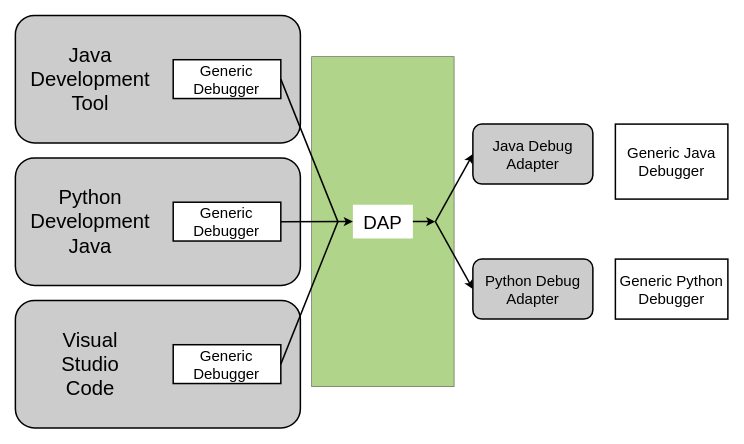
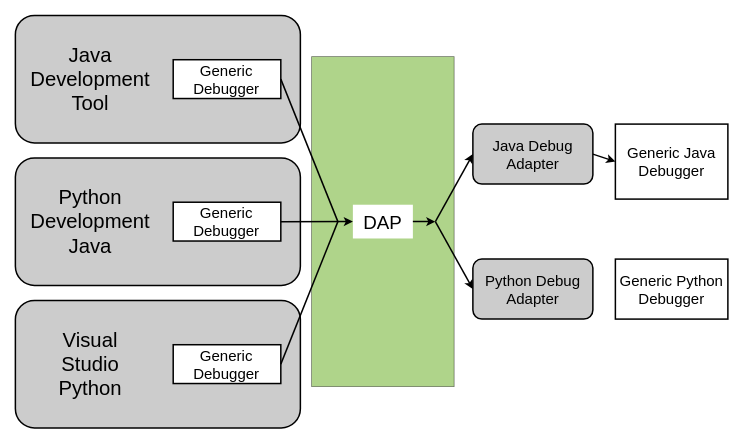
  <mxCell id="0" />
  <mxCell id="1" parent="0" />
  <mxCell id="2" value="" style="rounded=0;whiteSpace=wrap;html=1;fillColor=#60A917;opacity=50;" vertex="1" parent="1"><mxGeometry x="415" y="75" width="190" height="440" as="geometry" /></mxCell>
  <mxCell id="3" value="" style="group" parent="1" vertex="1" connectable="0"><mxGeometry x="20" y="210" width="380" height="170" as="geometry" /></mxCell>
  <mxCell id="4" value="" style="rounded=1;whiteSpace=wrap;html=1;strokeColor=#000000;fillColor=#CCCCCC;fontColor=#000000;strokeWidth=2;fontSize=17;align=left;" parent="3" vertex="1"><mxGeometry width="380" height="170" as="geometry" /></mxCell>
  <mxCell id="5" value="&lt;font style=&quot;font-size: 27px;&quot; color=&quot;#000000&quot;&gt;Python Development Java&lt;/font&gt;" style="text;html=1;strokeColor=none;fillColor=none;align=center;verticalAlign=middle;whiteSpace=wrap;rounded=0;" parent="3" vertex="1"><mxGeometry x="38.261" y="33.261" width="124.349" height="103.478" as="geometry" /></mxCell>
  <mxCell id="6" value="&lt;span style=&quot;font-size: 20px;&quot;&gt;Generic Debugger&lt;/span&gt;" style="rounded=0;whiteSpace=wrap;html=1;strokeColor=#000000;fillColor=#FFFFFF;strokeWidth=2;fontColor=#000000;" parent="3" vertex="1"><mxGeometry x="210.436" y="59.13" width="143.479" height="51.739" as="geometry" /></mxCell>
  <mxCell id="7" value="&lt;font style=&quot;font-size: 20px;&quot;&gt;Generic Java Debugger&lt;/font&gt;" style="rounded=0;whiteSpace=wrap;html=1;strokeColor=#000000;fillColor=#FFFFFF;strokeWidth=2;fontColor=#000000;" parent="1" vertex="1"><mxGeometry x="820" y="164.96" width="150" height="100" as="geometry" /></mxCell>
  <mxCell id="8" value="&lt;font style=&quot;font-size: 20px;&quot;&gt;Generic Python Debugger&lt;br&gt;&lt;/font&gt;" style="rounded=0;whiteSpace=wrap;html=1;strokeColor=#000000;fillColor=#FFFFFF;strokeWidth=2;fontColor=#000000;" parent="1" vertex="1"><mxGeometry x="820" y="344.96" width="150" height="80" as="geometry" /></mxCell>
  <mxCell id="9" value="" style="group" parent="1" vertex="1" connectable="0"><mxGeometry x="20" y="20" width="380" height="170" as="geometry" /></mxCell>
  <mxCell id="10" value="" style="rounded=1;whiteSpace=wrap;html=1;strokeColor=#000000;fillColor=#CCCCCC;fontColor=#000000;strokeWidth=2;fontSize=17;align=left;" parent="9" vertex="1"><mxGeometry width="380" height="170" as="geometry" /></mxCell>
  <mxCell id="11" value="&lt;font style=&quot;font-size: 27px;&quot; color=&quot;#000000&quot;&gt;Java Development Tool&lt;/font&gt;" style="text;html=1;strokeColor=none;fillColor=none;align=center;verticalAlign=middle;whiteSpace=wrap;rounded=0;" parent="9" vertex="1"><mxGeometry x="38.261" y="33.261" width="124.349" height="103.478" as="geometry" /></mxCell>
  <mxCell id="12" value="&lt;font style=&quot;font-size: 20px;&quot;&gt;Generic Debugger&lt;/font&gt;" style="rounded=0;whiteSpace=wrap;html=1;strokeColor=#000000;fillColor=#FFFFFF;strokeWidth=2;fontColor=#000000;" parent="9" vertex="1"><mxGeometry x="210.436" y="59.13" width="143.479" height="51.739" as="geometry" /></mxCell>
  <mxCell id="13" value="" style="group" vertex="1" connectable="0" parent="1"><mxGeometry x="20" y="400" width="380" height="170" as="geometry" /></mxCell>
  <mxCell id="14" value="" style="rounded=1;whiteSpace=wrap;html=1;strokeColor=#000000;fillColor=#CCCCCC;fontColor=#000000;strokeWidth=2;fontSize=17;align=left;" parent="13" vertex="1"><mxGeometry width="380" height="170" as="geometry" /></mxCell>
- <mxCell id="15" value="&lt;font style=&quot;font-size: 27px;&quot; color=&quot;#000000&quot;&gt;Visual Studio Code&lt;/font&gt;" style="text;html=1;strokeColor=none;fillColor=none;align=center;verticalAlign=middle;whiteSpace=wrap;rounded=0;" parent="13" vertex="1"><mxGeometry x="38.261" y="33.261" width="124.349" height="103.478" as="geometry" /></mxCell>
+ <mxCell id="15" value="&lt;font style=&quot;font-size: 27px;&quot; color=&quot;#000000&quot;&gt;Visual Studio Python&lt;/font&gt;" style="text;html=1;strokeColor=none;fillColor=none;align=center;verticalAlign=middle;whiteSpace=wrap;rounded=0;" parent="13" vertex="1"><mxGeometry x="38.261" y="33.261" width="124.349" height="103.478" as="geometry" /></mxCell>
  <mxCell id="16" value="&lt;font style=&quot;font-size: 20px;&quot;&gt;Generic Debugger&lt;/font&gt;" style="rounded=0;whiteSpace=wrap;html=1;strokeColor=#000000;fillColor=#FFFFFF;strokeWidth=2;fontColor=#000000;" parent="13" vertex="1"><mxGeometry x="210.436" y="59.13" width="143.479" height="51.739" as="geometry" /></mxCell>
  <mxCell id="17" value="&lt;font style=&quot;font-size: 25px;&quot; color=&quot;#000000&quot;&gt;&lt;span style=&quot;font-weight: normal;&quot;&gt;DAP&lt;/span&gt;&lt;/font&gt;" style="text;html=1;strokeColor=none;fillColor=#FFFFFF;align=center;verticalAlign=middle;whiteSpace=wrap;rounded=0;fontStyle=1;fillStyle=solid;" vertex="1" parent="1"><mxGeometry x="470" y="272.47" width="80" height="45" as="geometry" /></mxCell>
  <mxCell id="18" style="edgeStyle=none;html=1;exitX=1;exitY=0.5;exitDx=0;exitDy=0;fontColor=#000000;strokeColor=#000000;strokeWidth=2;endArrow=none;endFill=0;" edge="1" parent="1" source="12"><mxGeometry relative="1" as="geometry"><mxPoint x="450" y="295" as="targetPoint" /></mxGeometry></mxCell>
  <mxCell id="19" style="edgeStyle=none;html=1;exitX=1;exitY=0.5;exitDx=0;exitDy=0;entryX=0;entryY=0.5;entryDx=0;entryDy=0;fontColor=#000000;strokeColor=#000000;strokeWidth=2;" edge="1" parent="1" source="6" target="17"><mxGeometry relative="1" as="geometry" /></mxCell>
  <mxCell id="20" style="edgeStyle=none;html=1;exitX=1;exitY=0.5;exitDx=0;exitDy=0;fontColor=#000000;strokeColor=#000000;strokeWidth=2;endArrow=none;endFill=0;" edge="1" parent="1" source="16"><mxGeometry relative="1" as="geometry"><mxPoint x="450" y="295" as="targetPoint" /></mxGeometry></mxCell>
+ <mxCell id="21" style="edgeStyle=none;html=1;exitX=1;exitY=0.5;exitDx=0;exitDy=0;entryX=0;entryY=0.5;entryDx=0;entryDy=0;strokeWidth=2;strokeColor=#000000;" edge="1" parent="1" source="22" target="7"><mxGeometry relative="1" as="geometry" /></mxCell>
  <mxCell id="22" value="&lt;font style=&quot;font-size: 20px;&quot; color=&quot;#000000&quot;&gt;Java Debug Adapter&lt;/font&gt;" style="rounded=1;whiteSpace=wrap;html=1;fillColor=#CCCCCC;strokeColor=#000000;strokeWidth=2;" vertex="1" parent="1"><mxGeometry x="630" y="164.99" width="160" height="80" as="geometry" /></mxCell>
  <mxCell id="23" value="&lt;font style=&quot;font-size: 20px;&quot; color=&quot;#000000&quot;&gt;Python Debug Adapter&lt;/font&gt;" style="rounded=1;whiteSpace=wrap;html=1;fillColor=#CCCCCC;strokeColor=#000000;strokeWidth=2;" vertex="1" parent="1"><mxGeometry x="630" y="344.99" width="160" height="80" as="geometry" /></mxCell>
  <mxCell id="24" value="" style="group;rotation=90;" vertex="1" connectable="0" parent="1"><mxGeometry x="620" y="294.946" width="1.137e-13" height="0.054" as="geometry" /></mxCell>
  <mxCell id="25" style="edgeStyle=none;html=1;exitX=1;exitY=0.5;exitDx=0;exitDy=0;strokeWidth=2;strokeColor=#000000;endArrow=classic;endFill=1;" edge="1" parent="24" source="17"><mxGeometry relative="1" as="geometry"><mxPoint x="-40.0" y="0.054" as="targetPoint" /></mxGeometry></mxCell>
  <mxCell id="26" style="edgeStyle=none;html=1;exitX=0;exitY=0.5;exitDx=0;exitDy=0;endArrow=none;endFill=0;strokeWidth=2;strokeColor=#000000;startArrow=classic;startFill=1;" edge="1" parent="24" source="23"><mxGeometry relative="1" as="geometry"><mxPoint x="-40.0" y="0.054" as="targetPoint" /></mxGeometry></mxCell>
  <mxCell id="27" style="edgeStyle=none;html=1;exitX=0;exitY=0.5;exitDx=0;exitDy=0;endArrow=none;endFill=0;strokeWidth=2;strokeColor=#000000;startArrow=classic;startFill=1;" edge="1" parent="1" source="22"><mxGeometry relative="1" as="geometry"><mxPoint x="580" y="295" as="targetPoint" /></mxGeometry></mxCell>
